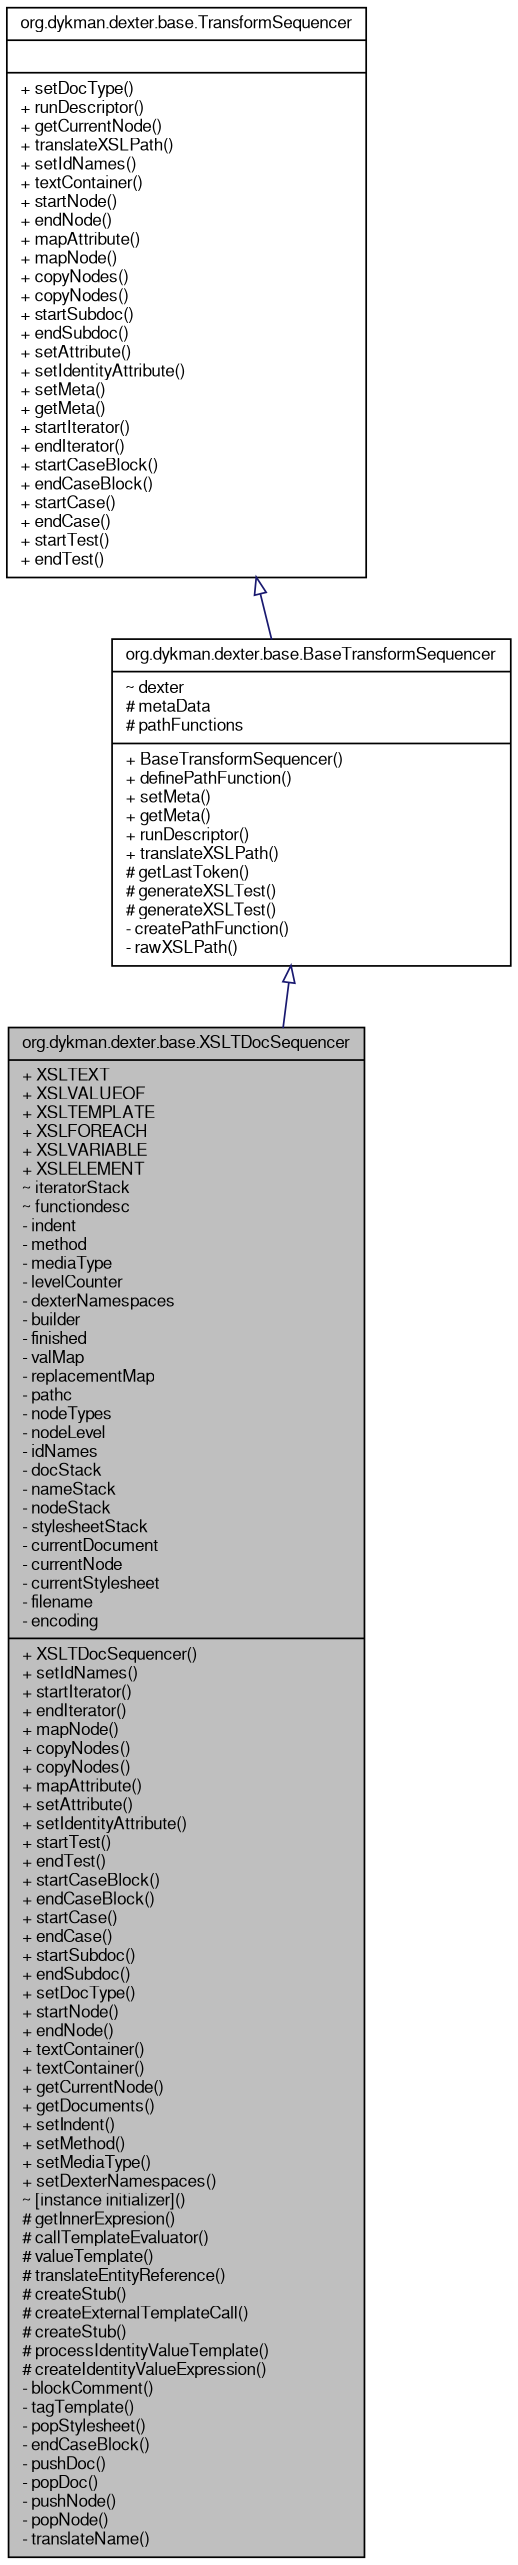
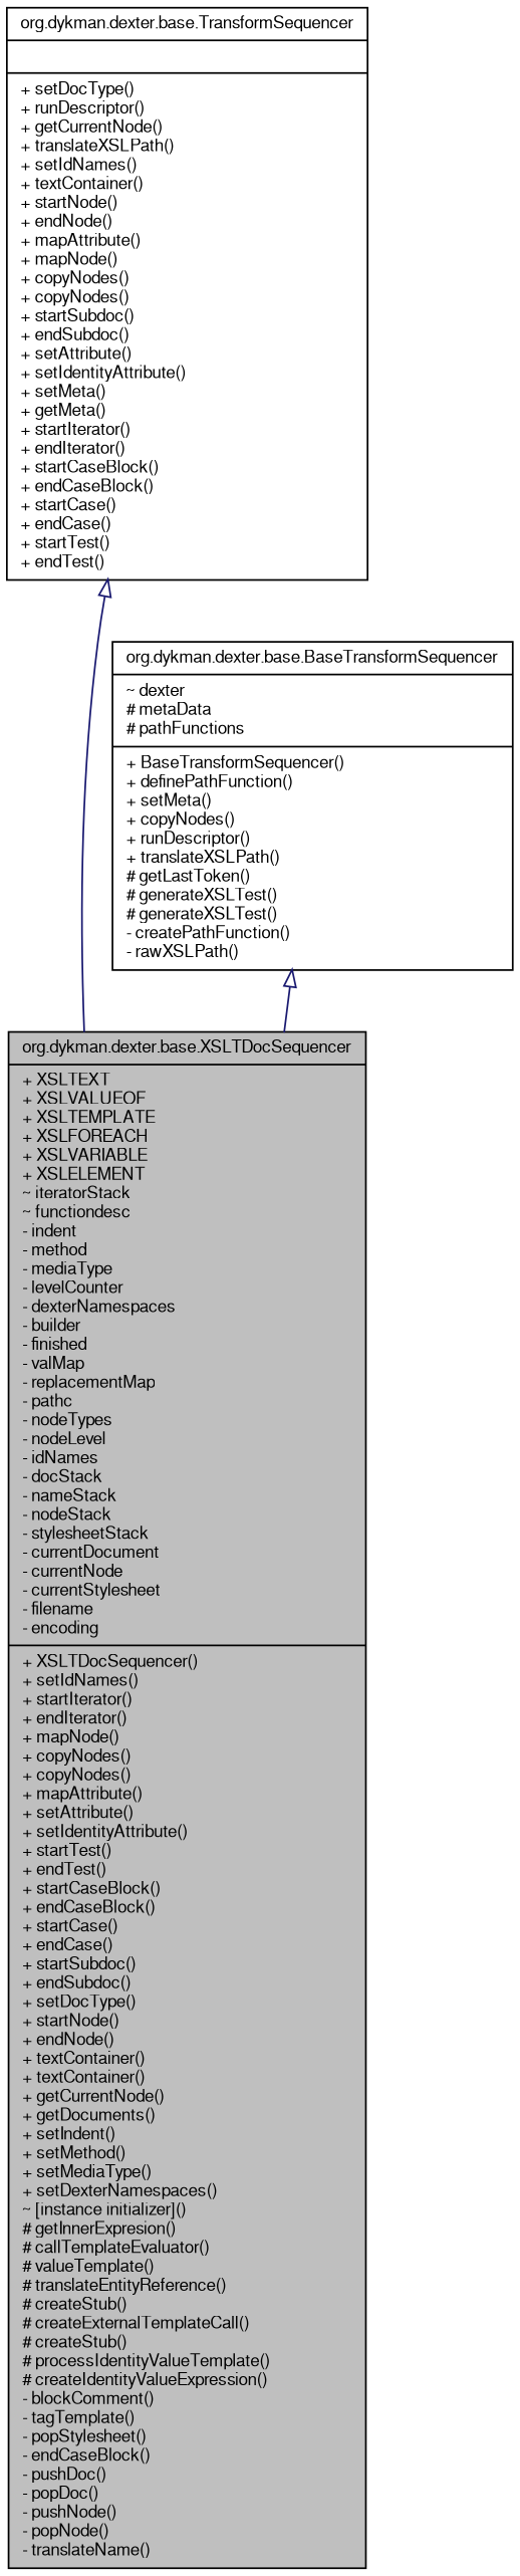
  digraph {
    node [color=black fontname=FreeSans fontsize=10 shape=record]
    edge [arrowtail=empty color=midnightblue dir=back fontname=FreeSans fontsize=10 labelfontname=FreeSans labelfontsize=10 style=solid]
    n1 [fillcolor=grey75 fontcolor=black height=0.2 label="{org.dykman.dexter.base.XSLTDocSequencer\n|+ XSLTEXT\l+ XSLVALUEOF\l+ XSLTEMPLATE\l+ XSLFOREACH\l+ XSLVARIABLE\l+ XSLELEMENT\l~ iteratorStack\l~ functiondesc\l- indent\l- method\l- mediaType\l- levelCounter\l- dexterNamespaces\l- builder\l- finished\l- valMap\l- replacementMap\l- pathc\l- nodeTypes\l- nodeLevel\l- idNames\l- docStack\l- nameStack\l- nodeStack\l- stylesheetStack\l- currentDocument\l- currentNode\l- currentStylesheet\l- filename\l- encoding\l|+ XSLTDocSequencer()\l+ setIdNames()\l+ startIterator()\l+ endIterator()\l+ mapNode()\l+ copyNodes()\l+ copyNodes()\l+ mapAttribute()\l+ setAttribute()\l+ setIdentityAttribute()\l+ startTest()\l+ endTest()\l+ startCaseBlock()\l+ endCaseBlock()\l+ startCase()\l+ endCase()\l+ startSubdoc()\l+ endSubdoc()\l+ setDocType()\l+ startNode()\l+ endNode()\l+ textContainer()\l+ textContainer()\l+ getCurrentNode()\l+ getDocuments()\l+ setIndent()\l+ setMethod()\l+ setMediaType()\l+ setDexterNamespaces()\l~ [instance initializer]()\l# getInnerExpresion()\l# callTemplateEvaluator()\l# valueTemplate()\l# translateEntityReference()\l# createStub()\l# createExternalTemplateCall()\l# createStub()\l# processIdentityValueTemplate()\l# createIdentityValueExpression()\l- blockComment()\l- tagTemplate()\l- popStylesheet()\l- endCaseBlock()\l- pushDoc()\l- popDoc()\l- pushNode()\l- popNode()\l- translateName()\l}" style=filled width=0.4]
-   n2 [height=0.2 label="{org.dykman.dexter.base.BaseTransformSequencer\n|~ dexter\l# metaData\l# pathFunctions\l|+ BaseTransformSequencer()\l+ definePathFunction()\l+ setMeta()\l+ getMeta()\l+ runDescriptor()\l+ translateXSLPath()\l# getLastToken()\l# generateXSLTest()\l# generateXSLTest()\l- createPathFunction()\l- rawXSLPath()\l}" width=0.4]
+   n2 [height=0.2 label="{org.dykman.dexter.base.BaseTransformSequencer\n|~ dexter\l# metaData\l# pathFunctions\l|+ BaseTransformSequencer()\l+ definePathFunction()\l+ setMeta()\l+ copyNodes()\l+ runDescriptor()\l+ translateXSLPath()\l# getLastToken()\l# generateXSLTest()\l# generateXSLTest()\l- createPathFunction()\l- rawXSLPath()\l}" width=0.4]
    n3 [height=0.2 label="{org.dykman.dexter.base.TransformSequencer\n||+ setDocType()\l+ runDescriptor()\l+ getCurrentNode()\l+ translateXSLPath()\l+ setIdNames()\l+ textContainer()\l+ startNode()\l+ endNode()\l+ mapAttribute()\l+ mapNode()\l+ copyNodes()\l+ copyNodes()\l+ startSubdoc()\l+ endSubdoc()\l+ setAttribute()\l+ setIdentityAttribute()\l+ setMeta()\l+ getMeta()\l+ startIterator()\l+ endIterator()\l+ startCaseBlock()\l+ endCaseBlock()\l+ startCase()\l+ endCase()\l+ startTest()\l+ endTest()\l}" width=0.4]
    n2 -> n1
-   n3 -> n2
+   n3 -> n1
  }
